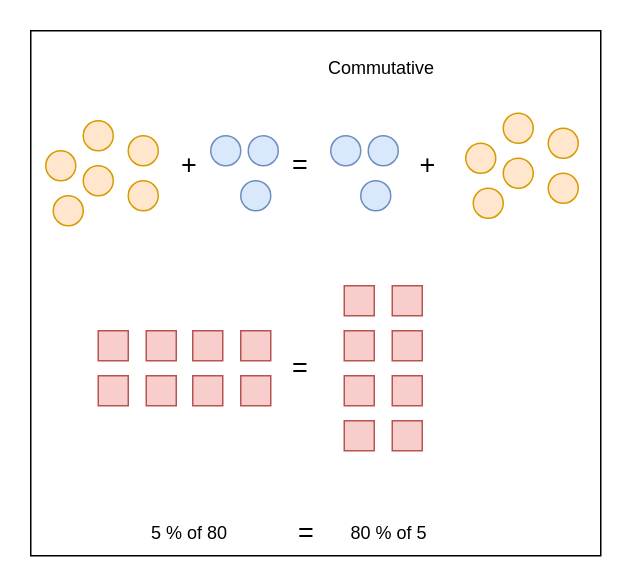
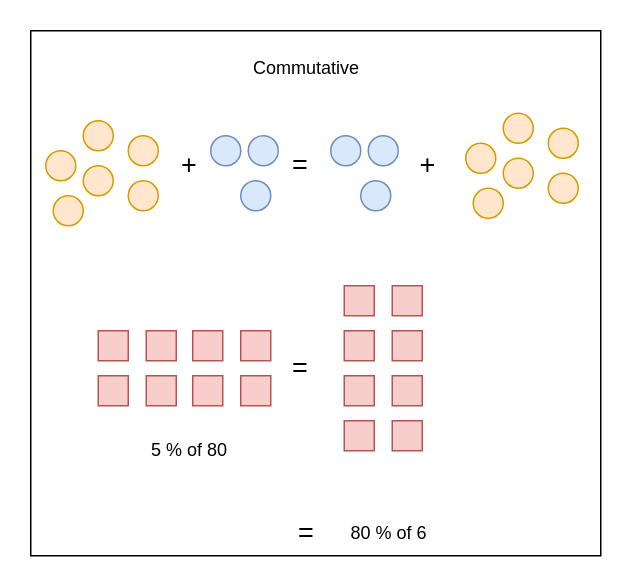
  <mxCell id="0" />
  <mxCell id="1" parent="0" />
  <mxCell id="2" value="" style="rounded=0;whiteSpace=wrap;html=1;" vertex="1" parent="1"><mxGeometry x="20" y="20" width="380" height="350" as="geometry" /></mxCell>
  <mxCell id="3" value="" style="ellipse;whiteSpace=wrap;html=1;aspect=fixed;fillColor=#ffe6cc;strokeColor=#d79b00;" vertex="1" parent="1"><mxGeometry x="30" y="100" width="20" height="20" as="geometry" /></mxCell>
  <mxCell id="4" value="" style="ellipse;whiteSpace=wrap;html=1;aspect=fixed;fillColor=#ffe6cc;strokeColor=#d79b00;" vertex="1" parent="1"><mxGeometry x="55" y="80" width="20" height="20" as="geometry" /></mxCell>
  <mxCell id="5" value="" style="ellipse;whiteSpace=wrap;html=1;aspect=fixed;fillColor=#ffe6cc;strokeColor=#d79b00;" vertex="1" parent="1"><mxGeometry x="35" y="130" width="20" height="20" as="geometry" /></mxCell>
  <mxCell id="6" value="" style="ellipse;whiteSpace=wrap;html=1;aspect=fixed;fillColor=#ffe6cc;strokeColor=#d79b00;" vertex="1" parent="1"><mxGeometry x="55" y="110" width="20" height="20" as="geometry" /></mxCell>
  <mxCell id="7" value="" style="ellipse;whiteSpace=wrap;html=1;aspect=fixed;fillColor=#ffe6cc;strokeColor=#d79b00;" vertex="1" parent="1"><mxGeometry x="85" y="90" width="20" height="20" as="geometry" /></mxCell>
  <mxCell id="8" value="" style="ellipse;whiteSpace=wrap;html=1;aspect=fixed;fillColor=#ffe6cc;strokeColor=#d79b00;" vertex="1" parent="1"><mxGeometry x="85" y="120" width="20" height="20" as="geometry" /></mxCell>
  <mxCell id="9" value="" style="ellipse;whiteSpace=wrap;html=1;aspect=fixed;fillColor=#dae8fc;strokeColor=#6c8ebf;" vertex="1" parent="1"><mxGeometry x="140" y="90" width="20" height="20" as="geometry" /></mxCell>
  <mxCell id="10" value="" style="ellipse;whiteSpace=wrap;html=1;aspect=fixed;fillColor=#dae8fc;strokeColor=#6c8ebf;" vertex="1" parent="1"><mxGeometry x="160" y="120" width="20" height="20" as="geometry" /></mxCell>
  <mxCell id="11" value="" style="ellipse;whiteSpace=wrap;html=1;aspect=fixed;fillColor=#dae8fc;strokeColor=#6c8ebf;" vertex="1" parent="1"><mxGeometry x="165" y="90" width="20" height="20" as="geometry" /></mxCell>
  <mxCell id="12" value="" style="ellipse;whiteSpace=wrap;html=1;aspect=fixed;fillColor=#ffe6cc;strokeColor=#d79b00;" vertex="1" parent="1"><mxGeometry x="310" y="95" width="20" height="20" as="geometry" /></mxCell>
  <mxCell id="13" value="" style="ellipse;whiteSpace=wrap;html=1;aspect=fixed;fillColor=#ffe6cc;strokeColor=#d79b00;" vertex="1" parent="1"><mxGeometry x="335" y="75" width="20" height="20" as="geometry" /></mxCell>
  <mxCell id="14" value="" style="ellipse;whiteSpace=wrap;html=1;aspect=fixed;fillColor=#ffe6cc;strokeColor=#d79b00;" vertex="1" parent="1"><mxGeometry x="315" y="125" width="20" height="20" as="geometry" /></mxCell>
  <mxCell id="15" value="" style="ellipse;whiteSpace=wrap;html=1;aspect=fixed;fillColor=#ffe6cc;strokeColor=#d79b00;" vertex="1" parent="1"><mxGeometry x="335" y="105" width="20" height="20" as="geometry" /></mxCell>
  <mxCell id="16" value="" style="ellipse;whiteSpace=wrap;html=1;aspect=fixed;fillColor=#ffe6cc;strokeColor=#d79b00;" vertex="1" parent="1"><mxGeometry x="365" y="85" width="20" height="20" as="geometry" /></mxCell>
  <mxCell id="17" value="" style="ellipse;whiteSpace=wrap;html=1;aspect=fixed;fillColor=#ffe6cc;strokeColor=#d79b00;" vertex="1" parent="1"><mxGeometry x="365" y="115" width="20" height="20" as="geometry" /></mxCell>
  <mxCell id="18" value="" style="ellipse;whiteSpace=wrap;html=1;aspect=fixed;fillColor=#dae8fc;strokeColor=#6c8ebf;" vertex="1" parent="1"><mxGeometry x="220" y="90" width="20" height="20" as="geometry" /></mxCell>
  <mxCell id="19" value="" style="ellipse;whiteSpace=wrap;html=1;aspect=fixed;fillColor=#dae8fc;strokeColor=#6c8ebf;" vertex="1" parent="1"><mxGeometry x="240" y="120" width="20" height="20" as="geometry" /></mxCell>
  <mxCell id="20" value="" style="ellipse;whiteSpace=wrap;html=1;aspect=fixed;fillColor=#dae8fc;strokeColor=#6c8ebf;" vertex="1" parent="1"><mxGeometry x="245" y="90" width="20" height="20" as="geometry" /></mxCell>
  <mxCell id="21" value="&lt;font style=&quot;font-size: 18px;&quot;&gt;=&lt;/font&gt;" style="text;html=1;strokeColor=none;fillColor=none;align=center;verticalAlign=middle;whiteSpace=wrap;rounded=0;" vertex="1" parent="1"><mxGeometry x="170" y="95" width="60" height="30" as="geometry" /></mxCell>
  <mxCell id="22" value="&lt;font style=&quot;font-size: 18px;&quot;&gt;+&lt;/font&gt;" style="text;html=1;strokeColor=none;fillColor=none;align=center;verticalAlign=middle;whiteSpace=wrap;rounded=0;" vertex="1" parent="1"><mxGeometry x="255" y="95" width="60" height="30" as="geometry" /></mxCell>
  <mxCell id="23" value="&lt;font style=&quot;font-size: 18px;&quot;&gt;+&lt;/font&gt;" style="text;html=1;strokeColor=none;fillColor=none;align=center;verticalAlign=middle;whiteSpace=wrap;rounded=0;" vertex="1" parent="1"><mxGeometry x="96" y="95" width="60" height="30" as="geometry" /></mxCell>
  <mxCell id="24" value="" style="rounded=0;whiteSpace=wrap;html=1;fillColor=#f8cecc;strokeColor=#b85450;" vertex="1" parent="1"><mxGeometry x="65" y="220" width="20" height="20" as="geometry" /></mxCell>
  <mxCell id="25" value="" style="rounded=0;whiteSpace=wrap;html=1;fillColor=#f8cecc;strokeColor=#b85450;" vertex="1" parent="1"><mxGeometry x="97" y="220" width="20" height="20" as="geometry" /></mxCell>
  <mxCell id="26" value="" style="rounded=0;whiteSpace=wrap;html=1;fillColor=#f8cecc;strokeColor=#b85450;" vertex="1" parent="1"><mxGeometry x="128" y="220" width="20" height="20" as="geometry" /></mxCell>
  <mxCell id="27" value="" style="rounded=0;whiteSpace=wrap;html=1;fillColor=#f8cecc;strokeColor=#b85450;" vertex="1" parent="1"><mxGeometry x="160" y="220" width="20" height="20" as="geometry" /></mxCell>
  <mxCell id="28" value="" style="rounded=0;whiteSpace=wrap;html=1;fillColor=#f8cecc;strokeColor=#b85450;" vertex="1" parent="1"><mxGeometry x="65" y="250" width="20" height="20" as="geometry" /></mxCell>
  <mxCell id="29" value="" style="rounded=0;whiteSpace=wrap;html=1;fillColor=#f8cecc;strokeColor=#b85450;" vertex="1" parent="1"><mxGeometry x="97" y="250" width="20" height="20" as="geometry" /></mxCell>
  <mxCell id="30" value="" style="rounded=0;whiteSpace=wrap;html=1;fillColor=#f8cecc;strokeColor=#b85450;" vertex="1" parent="1"><mxGeometry x="128" y="250" width="20" height="20" as="geometry" /></mxCell>
  <mxCell id="31" value="" style="rounded=0;whiteSpace=wrap;html=1;fillColor=#f8cecc;strokeColor=#b85450;" vertex="1" parent="1"><mxGeometry x="160" y="250" width="20" height="20" as="geometry" /></mxCell>
  <mxCell id="32" value="" style="rounded=0;whiteSpace=wrap;html=1;fillColor=#f8cecc;strokeColor=#b85450;" vertex="1" parent="1"><mxGeometry x="229" y="190" width="20" height="20" as="geometry" /></mxCell>
  <mxCell id="33" value="" style="rounded=0;whiteSpace=wrap;html=1;fillColor=#f8cecc;strokeColor=#b85450;" vertex="1" parent="1"><mxGeometry x="261" y="190" width="20" height="20" as="geometry" /></mxCell>
  <mxCell id="34" value="" style="rounded=0;whiteSpace=wrap;html=1;fillColor=#f8cecc;strokeColor=#b85450;" vertex="1" parent="1"><mxGeometry x="229" y="250" width="20" height="20" as="geometry" /></mxCell>
  <mxCell id="35" value="" style="rounded=0;whiteSpace=wrap;html=1;fillColor=#f8cecc;strokeColor=#b85450;" vertex="1" parent="1"><mxGeometry x="229" y="280" width="20" height="20" as="geometry" /></mxCell>
  <mxCell id="36" value="" style="rounded=0;whiteSpace=wrap;html=1;fillColor=#f8cecc;strokeColor=#b85450;" vertex="1" parent="1"><mxGeometry x="229" y="220" width="20" height="20" as="geometry" /></mxCell>
  <mxCell id="37" value="" style="rounded=0;whiteSpace=wrap;html=1;fillColor=#f8cecc;strokeColor=#b85450;" vertex="1" parent="1"><mxGeometry x="261" y="220" width="20" height="20" as="geometry" /></mxCell>
  <mxCell id="38" value="" style="rounded=0;whiteSpace=wrap;html=1;fillColor=#f8cecc;strokeColor=#b85450;" vertex="1" parent="1"><mxGeometry x="261" y="250" width="20" height="20" as="geometry" /></mxCell>
  <mxCell id="39" value="" style="rounded=0;whiteSpace=wrap;html=1;fillColor=#f8cecc;strokeColor=#b85450;" vertex="1" parent="1"><mxGeometry x="261" y="280" width="20" height="20" as="geometry" /></mxCell>
  <mxCell id="40" value="&lt;font style=&quot;font-size: 18px;&quot;&gt;=&lt;/font&gt;" style="text;html=1;strokeColor=none;fillColor=none;align=center;verticalAlign=middle;whiteSpace=wrap;rounded=0;" vertex="1" parent="1"><mxGeometry x="170" y="230" width="60" height="30" as="geometry" /></mxCell>
- <mxCell id="41" value="5 % of 80" style="text;html=1;strokeColor=none;fillColor=none;align=center;verticalAlign=middle;whiteSpace=wrap;rounded=0;" vertex="1" parent="1"><mxGeometry x="96" y="340" width="60" height="30" as="geometry" /></mxCell>
- <mxCell id="42" value="80 % of 5" style="text;html=1;strokeColor=none;fillColor=none;align=center;verticalAlign=middle;whiteSpace=wrap;rounded=0;" vertex="1" parent="1"><mxGeometry x="229" y="340" width="60" height="30" as="geometry" /></mxCell>
+ <mxCell id="41" value="5 % of 80" style="text;html=1;strokeColor=none;fillColor=none;align=center;verticalAlign=middle;whiteSpace=wrap;rounded=0;" vertex="1" parent="1"><mxGeometry x="96" y="285" width="60" height="30" as="geometry" /></mxCell>
+ <mxCell id="42" value="80 % of 6" style="text;html=1;strokeColor=none;fillColor=none;align=center;verticalAlign=middle;whiteSpace=wrap;rounded=0;" vertex="1" parent="1"><mxGeometry x="229" y="340" width="60" height="30" as="geometry" /></mxCell>
  <mxCell id="43" value="&lt;font style=&quot;font-size: 18px;&quot;&gt;=&lt;/font&gt;" style="text;html=1;strokeColor=none;fillColor=none;align=center;verticalAlign=middle;whiteSpace=wrap;rounded=0;" vertex="1" parent="1"><mxGeometry x="173.5" y="340" width="60" height="30" as="geometry" /></mxCell>
- <mxCell id="44" value="Commutative" style="text;html=1;strokeColor=none;fillColor=none;align=center;verticalAlign=middle;whiteSpace=wrap;rounded=0;" vertex="1" parent="1"><mxGeometry x="223.5" y="30" width="60" height="30" as="geometry" /></mxCell>
+ <mxCell id="44" value="Commutative" style="text;html=1;strokeColor=none;fillColor=none;align=center;verticalAlign=middle;whiteSpace=wrap;rounded=0;" vertex="1" parent="1"><mxGeometry x="173.5" y="30" width="60" height="30" as="geometry" /></mxCell>
